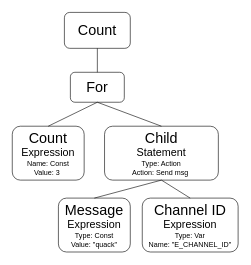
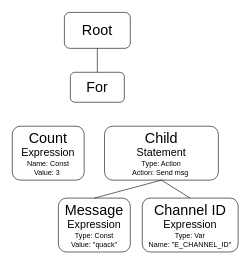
  <mxCell id="0" />
  <mxCell id="1" parent="0" />
- <mxCell id="2" value="&lt;font style=&quot;font-size: 24px;&quot;&gt;Count&lt;/font&gt;" style="rounded=1;whiteSpace=wrap;html=1;" vertex="1" parent="1"><mxGeometry x="107" y="20" width="110" height="60" as="geometry" /></mxCell>
+ <mxCell id="2" value="&lt;font style=&quot;font-size: 24px;&quot;&gt;Root&lt;/font&gt;" style="rounded=1;whiteSpace=wrap;html=1;" vertex="1" parent="1"><mxGeometry x="107" y="20" width="110" height="60" as="geometry" /></mxCell>
  <mxCell id="3" value="&lt;font style=&quot;font-size: 24px;&quot;&gt;For&lt;/font&gt;" style="rounded=1;whiteSpace=wrap;html=1;" vertex="1" parent="1"><mxGeometry x="117" y="120" width="90" height="50" as="geometry" /></mxCell>
  <mxCell id="4" value="" style="endArrow=none;html=1;rounded=0;entryX=0.5;entryY=1;entryDx=0;entryDy=0;exitX=0.5;exitY=0;exitDx=0;exitDy=0;" edge="1" parent="1" source="3" target="2"><mxGeometry width="50" height="50" relative="1" as="geometry"><mxPoint x="77" y="220" as="sourcePoint" /><mxPoint x="127" y="170" as="targetPoint" /></mxGeometry></mxCell>
  <mxCell id="5" value="&lt;font style=&quot;font-size: 24px;&quot;&gt;Count&lt;/font&gt;&lt;div&gt;&lt;font style=&quot;font-size: 18px;&quot;&gt;Expression&lt;br&gt;&lt;/font&gt;&lt;div&gt;&lt;span style=&quot;background-color: initial;&quot;&gt;Name: Const&lt;/span&gt;&lt;/div&gt;&lt;div&gt;&lt;span style=&quot;background-color: initial;&quot;&gt;Value: 3&amp;nbsp;&lt;/span&gt;&lt;/div&gt;&lt;/div&gt;" style="rounded=1;whiteSpace=wrap;html=1;" vertex="1" parent="1"><mxGeometry x="20" y="210" width="120" height="90" as="geometry" /></mxCell>
- <mxCell id="6" value="" style="endArrow=none;html=1;rounded=0;exitX=0.5;exitY=0;exitDx=0;exitDy=0;entryX=0.5;entryY=1;entryDx=0;entryDy=0;" edge="1" parent="1" source="5" target="3"><mxGeometry width="50" height="50" relative="1" as="geometry"><mxPoint x="27" y="240" as="sourcePoint" /><mxPoint x="77" y="190" as="targetPoint" /></mxGeometry></mxCell>
  <mxCell id="7" value="&lt;div&gt;&lt;font style=&quot;font-size: 24px;&quot;&gt;Child&lt;/font&gt;&lt;/div&gt;&lt;div&gt;&lt;font style=&quot;font-size: 18px;&quot;&gt;Statement&lt;br&gt;&lt;/font&gt;&lt;div&gt;&lt;span style=&quot;background-color: initial;&quot;&gt;Type: Action&lt;/span&gt;&lt;/div&gt;&lt;div&gt;&lt;span style=&quot;background-color: initial;&quot;&gt;Action: Send msg&lt;/span&gt;&lt;span style=&quot;background-color: initial;&quot;&gt;&amp;nbsp;&lt;/span&gt;&lt;/div&gt;&lt;/div&gt;" style="rounded=1;whiteSpace=wrap;html=1;" vertex="1" parent="1"><mxGeometry x="174" y="210" width="190" height="90" as="geometry" /></mxCell>
- <mxCell id="8" value="" style="endArrow=none;html=1;rounded=0;entryX=0.5;entryY=1;entryDx=0;entryDy=0;exitX=0.5;exitY=0;exitDx=0;exitDy=0;" edge="1" parent="1" source="7" target="3"><mxGeometry width="50" height="50" relative="1" as="geometry"><mxPoint x="103" y="210" as="sourcePoint" /><mxPoint x="153" y="160" as="targetPoint" /></mxGeometry></mxCell>
  <mxCell id="9" value="&lt;div&gt;&lt;span style=&quot;font-size: 24px;&quot;&gt;Message&lt;/span&gt;&lt;/div&gt;&lt;div&gt;&lt;font style=&quot;font-size: 18px;&quot;&gt;Expression&lt;br&gt;&lt;/font&gt;&lt;div&gt;&lt;span style=&quot;background-color: initial;&quot;&gt;Type: Const&lt;/span&gt;&lt;/div&gt;&lt;div&gt;Value: &quot;quack&quot;&lt;/div&gt;&lt;/div&gt;" style="rounded=1;whiteSpace=wrap;html=1;" vertex="1" parent="1"><mxGeometry x="97" y="330" width="120" height="90" as="geometry" /></mxCell>
  <mxCell id="10" value="" style="endArrow=none;html=1;rounded=0;entryX=0.5;entryY=1;entryDx=0;entryDy=0;exitX=0.5;exitY=0;exitDx=0;exitDy=0;" edge="1" parent="1" source="9" target="7"><mxGeometry width="50" height="50" relative="1" as="geometry"><mxPoint x="27" y="340" as="sourcePoint" /><mxPoint x="77" y="290" as="targetPoint" /></mxGeometry></mxCell>
  <mxCell id="11" value="&lt;div&gt;&lt;span style=&quot;font-size: 24px;&quot;&gt;Channel ID&lt;/span&gt;&lt;/div&gt;&lt;div&gt;&lt;font style=&quot;font-size: 18px;&quot;&gt;Expression&lt;br&gt;&lt;/font&gt;&lt;div&gt;&lt;span style=&quot;background-color: initial;&quot;&gt;Type: Var&lt;/span&gt;&lt;/div&gt;&lt;div&gt;Name: &quot;E_CHANNEL_ID&quot;&lt;/div&gt;&lt;/div&gt;" style="rounded=1;whiteSpace=wrap;html=1;" vertex="1" parent="1"><mxGeometry x="237" y="330" width="160" height="90" as="geometry" /></mxCell>
  <mxCell id="12" value="" style="endArrow=none;html=1;rounded=0;entryX=0.5;entryY=1;entryDx=0;entryDy=0;exitX=0.5;exitY=0;exitDx=0;exitDy=0;" edge="1" parent="1" source="11" target="7"><mxGeometry width="50" height="50" relative="1" as="geometry"><mxPoint x="167" y="340" as="sourcePoint" /><mxPoint x="244" y="310" as="targetPoint" /></mxGeometry></mxCell>
